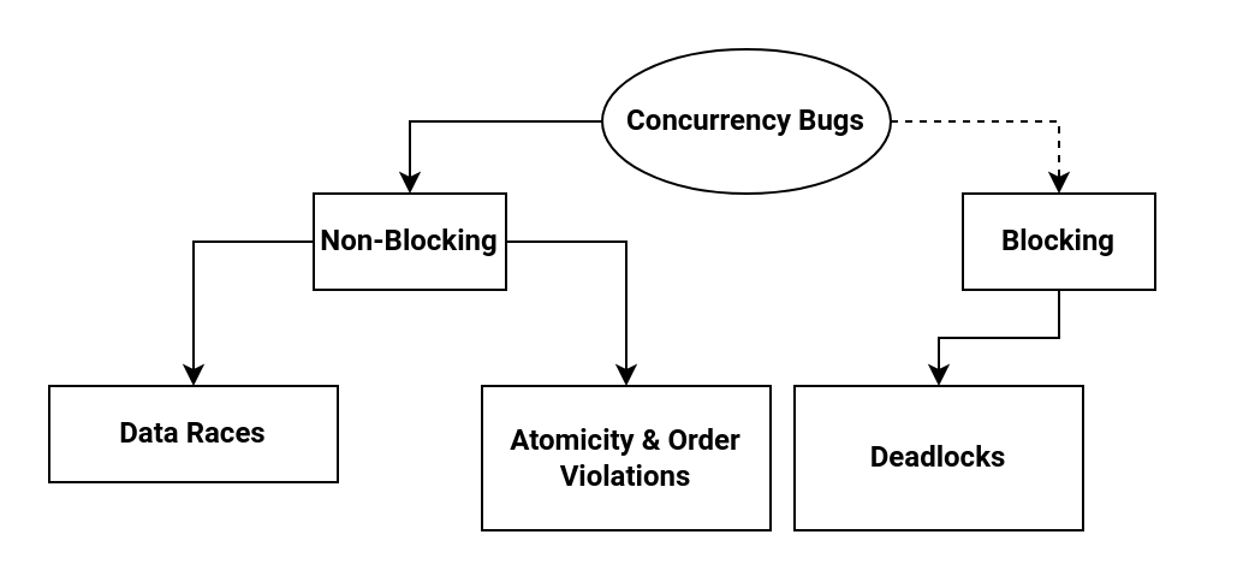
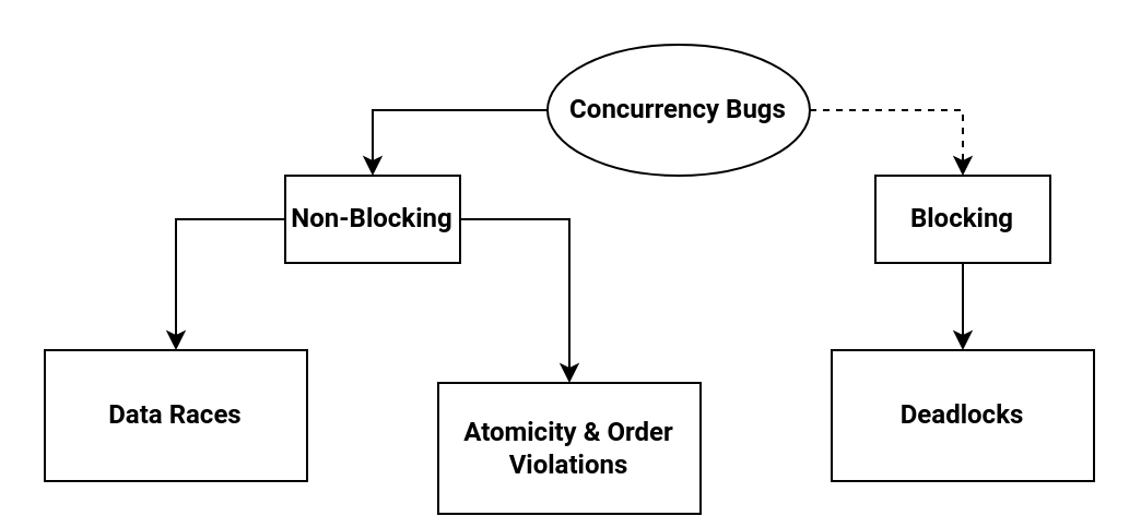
  <mxCell id="0" />
  <mxCell id="1" parent="0" />
  <mxCell id="2" style="edgeStyle=orthogonalEdgeStyle;rounded=0;orthogonalLoop=1;jettySize=auto;html=1;entryX=0.5;entryY=0;entryDx=0;entryDy=0;fontFamily=Roboto;" parent="1" source="4" target="9" edge="1"><mxGeometry relative="1" as="geometry" /></mxCell>
  <mxCell id="3" style="edgeStyle=orthogonalEdgeStyle;rounded=0;orthogonalLoop=1;jettySize=auto;html=1;entryX=0.5;entryY=0;entryDx=0;entryDy=0;fontFamily=Roboto;dashed=1;" parent="1" source="4" target="6" edge="1"><mxGeometry relative="1" as="geometry" /></mxCell>
  <mxCell id="4" value="&lt;b&gt;Concurrency Bugs&lt;/b&gt;" style="ellipse;whiteSpace=wrap;html=1;fontFamily=Roboto;" parent="1" vertex="1"><mxGeometry x="250" y="20" width="120" height="60" as="geometry" /></mxCell>
  <mxCell id="5" style="edgeStyle=orthogonalEdgeStyle;rounded=0;orthogonalLoop=1;jettySize=auto;html=1;entryX=0.5;entryY=0;entryDx=0;entryDy=0;fontFamily=Roboto;" parent="1" source="6" target="12" edge="1"><mxGeometry relative="1" as="geometry"><mxPoint x="440" y="160" as="targetPoint" /></mxGeometry></mxCell>
  <mxCell id="6" value="&lt;b&gt;Blocking&lt;/b&gt;" style="rounded=0;whiteSpace=wrap;html=1;fontFamily=Roboto;" parent="1" vertex="1"><mxGeometry x="400" y="80" width="80" height="40" as="geometry" /></mxCell>
  <mxCell id="7" style="edgeStyle=orthogonalEdgeStyle;rounded=0;orthogonalLoop=1;jettySize=auto;html=1;entryX=0.5;entryY=0;entryDx=0;entryDy=0;fontFamily=Roboto;exitX=1;exitY=0.5;exitDx=0;exitDy=0;" parent="1" source="9" target="11" edge="1"><mxGeometry relative="1" as="geometry"><mxPoint x="260" y="160" as="targetPoint" /></mxGeometry></mxCell>
  <mxCell id="8" style="edgeStyle=orthogonalEdgeStyle;rounded=0;orthogonalLoop=1;jettySize=auto;html=1;entryX=0.5;entryY=0;entryDx=0;entryDy=0;fontFamily=Roboto;" parent="1" source="9" target="10" edge="1"><mxGeometry relative="1" as="geometry"><mxPoint x="80" y="170" as="targetPoint" /><Array as="points"><mxPoint x="80" y="100" /></Array></mxGeometry></mxCell>
  <mxCell id="9" value="&lt;b&gt;Non-Blocking&lt;/b&gt;" style="rounded=0;whiteSpace=wrap;html=1;fontFamily=Roboto;" parent="1" vertex="1"><mxGeometry x="130" y="80" width="80" height="40" as="geometry" /></mxCell>
- <mxCell id="10" value="&lt;b&gt;Data Races&lt;/b&gt;" style="rounded=0;whiteSpace=wrap;html=1;fontFamily=Roboto;" vertex="1" parent="1"><mxGeometry x="20" y="160" width="120" height="40" as="geometry" /></mxCell>
- <mxCell id="11" value="&lt;b&gt;Atomicity &amp;amp; Order&lt;br&gt;Violations&lt;br&gt;&lt;/b&gt;" style="rounded=0;whiteSpace=wrap;html=1;fontFamily=Roboto;" vertex="1" parent="1"><mxGeometry x="200" y="160" width="120" height="60" as="geometry" /></mxCell>
- <mxCell id="12" value="&lt;b&gt;Deadlocks&lt;br&gt;&lt;/b&gt;" style="rounded=0;whiteSpace=wrap;html=1;fontFamily=Roboto;" vertex="1" parent="1"><mxGeometry x="330" y="160" width="120" height="60" as="geometry" /></mxCell>
+ <mxCell id="10" value="&lt;b&gt;Data Races&lt;/b&gt;" style="rounded=0;whiteSpace=wrap;html=1;fontFamily=Roboto;" vertex="1" parent="1"><mxGeometry x="20" y="160" width="120" height="60" as="geometry" /></mxCell>
+ <mxCell id="11" value="&lt;b&gt;Atomicity &amp;amp; Order&lt;br&gt;Violations&lt;br&gt;&lt;/b&gt;" style="rounded=0;whiteSpace=wrap;html=1;fontFamily=Roboto;" vertex="1" parent="1"><mxGeometry x="200" y="175" width="120" height="60" as="geometry" /></mxCell>
+ <mxCell id="12" value="&lt;b&gt;Deadlocks&lt;br&gt;&lt;/b&gt;" style="rounded=0;whiteSpace=wrap;html=1;fontFamily=Roboto;" vertex="1" parent="1"><mxGeometry x="380" y="160" width="120" height="60" as="geometry" /></mxCell>
